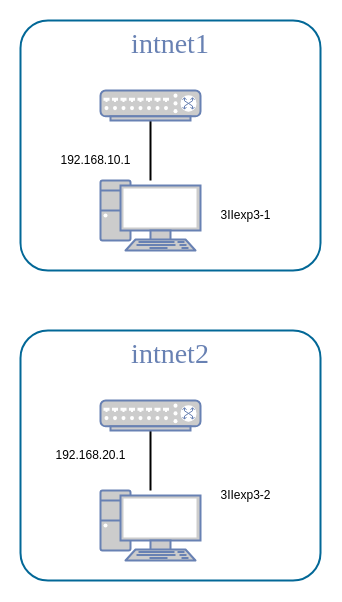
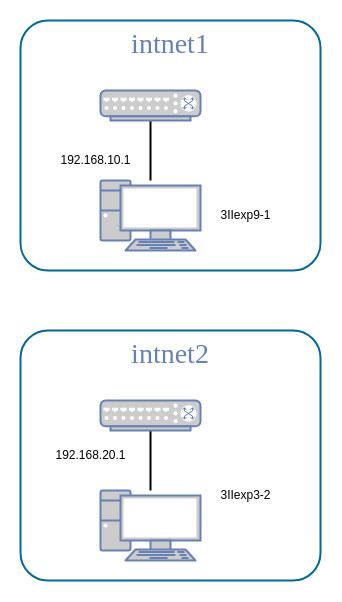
  <mxCell id="0" />
  <mxCell id="1" parent="0" />
  <mxCell id="2" value="intnet1" style="rounded=1;whiteSpace=wrap;html=1;shadow=0;comic=0;strokeColor=#036897;strokeWidth=2;fillColor=none;fontFamily=Verdana;fontSize=28;fontColor=#6881B3;align=center;arcSize=11;verticalAlign=top;" parent="1" vertex="1"><mxGeometry x="20" y="20" width="300" height="250" as="geometry" /></mxCell>
  <mxCell id="3" value="" style="fontColor=#0066CC;verticalAlign=top;verticalLabelPosition=bottom;labelPosition=center;align=center;html=1;fillColor=#CCCCCC;strokeColor=#6881B3;gradientColor=none;gradientDirection=north;strokeWidth=2;shape=mxgraph.networks.pc;rounded=0;shadow=0;comic=0;" parent="1" vertex="1"><mxGeometry x="100" y="180" width="100" height="70" as="geometry" /></mxCell>
  <mxCell id="4" style="edgeStyle=none;html=1;labelBackgroundColor=none;endArrow=none;endFill=0;strokeWidth=2;fontFamily=Verdana;fontSize=15;fontColor=#036897;entryX=0.5;entryY=1;entryDx=0;entryDy=0;entryPerimeter=0;" parent="1" source="3" target="5" edge="1"><mxGeometry relative="1" as="geometry"><mxPoint x="173.014" y="125" as="targetPoint" /></mxGeometry></mxCell>
  <mxCell id="5" value="" style="fontColor=#0066CC;verticalAlign=top;verticalLabelPosition=bottom;labelPosition=center;align=center;html=1;outlineConnect=0;fillColor=#CCCCCC;strokeColor=#6881B3;gradientColor=none;gradientDirection=north;strokeWidth=2;shape=mxgraph.networks.switch;" parent="1" vertex="1"><mxGeometry x="100" y="90" width="100" height="30" as="geometry" /></mxCell>
  <mxCell id="6" value="intnet2" style="rounded=1;whiteSpace=wrap;html=1;shadow=0;comic=0;strokeColor=#036897;strokeWidth=2;fillColor=none;fontFamily=Verdana;fontSize=28;fontColor=#6881B3;align=center;arcSize=11;verticalAlign=top;" parent="1" vertex="1"><mxGeometry x="20" y="330" width="300" height="250" as="geometry" /></mxCell>
  <mxCell id="7" value="" style="fontColor=#0066CC;verticalAlign=top;verticalLabelPosition=bottom;labelPosition=center;align=center;html=1;fillColor=#CCCCCC;strokeColor=#6881B3;gradientColor=none;gradientDirection=north;strokeWidth=2;shape=mxgraph.networks.pc;rounded=0;shadow=0;comic=0;" parent="1" vertex="1"><mxGeometry x="100" y="490" width="100" height="70" as="geometry" /></mxCell>
  <mxCell id="8" style="edgeStyle=none;html=1;labelBackgroundColor=none;endArrow=none;endFill=0;strokeWidth=2;fontFamily=Verdana;fontSize=15;fontColor=#036897;entryX=0.5;entryY=1;entryDx=0;entryDy=0;entryPerimeter=0;" parent="1" source="7" target="9" edge="1"><mxGeometry relative="1" as="geometry"><mxPoint x="173.014" y="435" as="targetPoint" /></mxGeometry></mxCell>
  <mxCell id="9" value="" style="fontColor=#0066CC;verticalAlign=top;verticalLabelPosition=bottom;labelPosition=center;align=center;html=1;outlineConnect=0;fillColor=#CCCCCC;strokeColor=#6881B3;gradientColor=none;gradientDirection=north;strokeWidth=2;shape=mxgraph.networks.switch;" parent="1" vertex="1"><mxGeometry x="100" y="400" width="100" height="30" as="geometry" /></mxCell>
- <mxCell id="10" value="3IIexp3-1" style="text;html=1;align=center;verticalAlign=middle;resizable=0;points=[];autosize=1;strokeColor=none;fillColor=none;" parent="1" vertex="1"><mxGeometry x="210" y="205" width="70" height="20" as="geometry" /></mxCell>
+ <mxCell id="10" value="3IIexp9-1" style="text;html=1;align=center;verticalAlign=middle;resizable=0;points=[];autosize=1;strokeColor=none;fillColor=none;" parent="1" vertex="1"><mxGeometry x="210" y="205" width="70" height="20" as="geometry" /></mxCell>
  <mxCell id="11" value="3IIexp3-2" style="text;html=1;align=center;verticalAlign=middle;resizable=0;points=[];autosize=1;strokeColor=none;fillColor=none;" parent="1" vertex="1"><mxGeometry x="210" y="485" width="70" height="20" as="geometry" /></mxCell>
  <mxCell id="12" value="192.168.10.1" style="text;html=1;align=center;verticalAlign=middle;resizable=0;points=[];autosize=1;strokeColor=none;fillColor=none;" parent="1" vertex="1"><mxGeometry x="50" y="150" width="90" height="20" as="geometry" /></mxCell>
  <mxCell id="13" value="192.168.20.1" style="text;html=1;align=center;verticalAlign=middle;resizable=0;points=[];autosize=1;strokeColor=none;fillColor=none;" parent="1" vertex="1"><mxGeometry x="45" y="445" width="90" height="20" as="geometry" /></mxCell>
